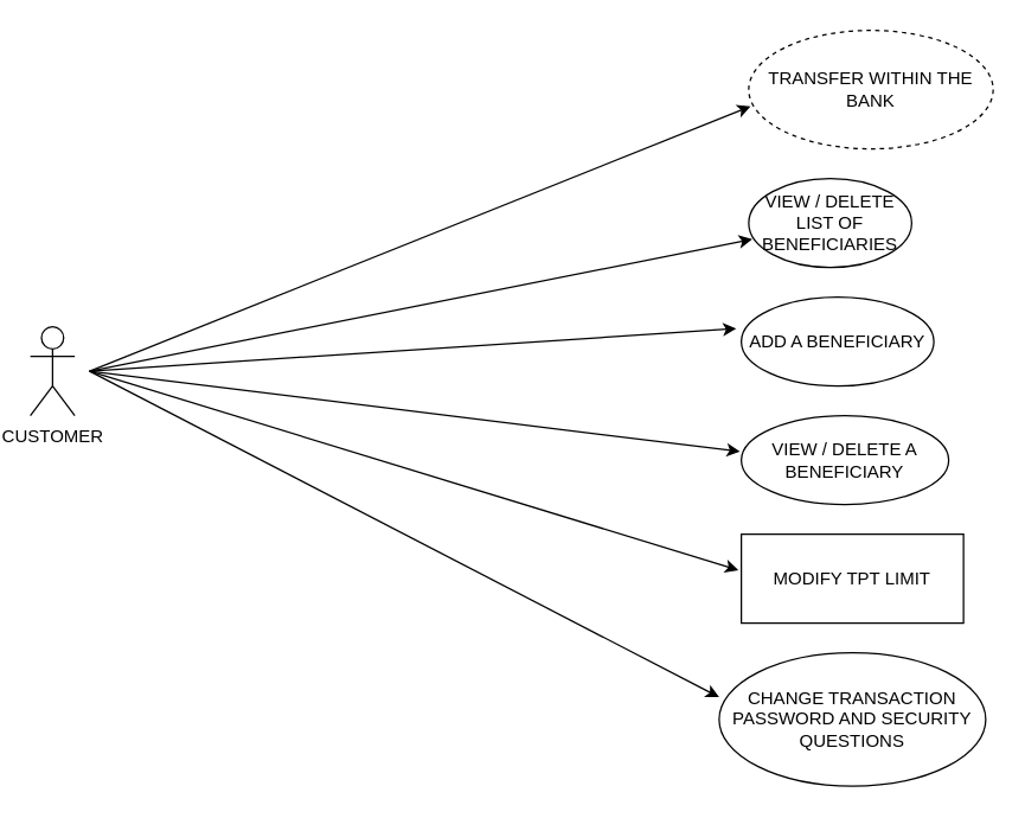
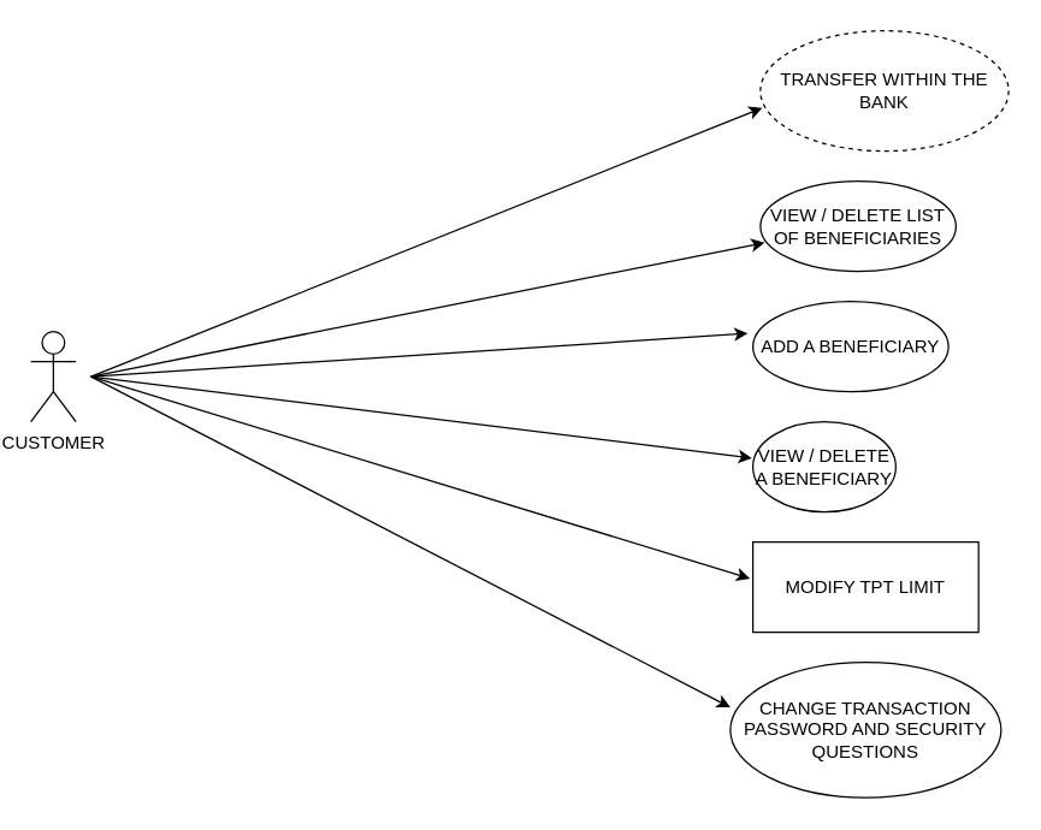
  <mxCell id="0" />
  <mxCell id="1" parent="0" />
  <mxCell id="2" value="CUSTOMER" style="shape=umlActor;verticalLabelPosition=bottom;verticalAlign=top;html=1;outlineConnect=0;" vertex="1" parent="1"><mxGeometry x="20" y="220" width="30" height="60" as="geometry" /></mxCell>
  <mxCell id="3" value="TRANSFER WITHIN THE BANK" style="ellipse;whiteSpace=wrap;html=1;dashed=1;" vertex="1" parent="1"><mxGeometry x="505" y="20" width="165" height="80" as="geometry" /></mxCell>
- <mxCell id="4" value="VIEW / DELETE A BENEFICIARY" style="ellipse;whiteSpace=wrap;html=1;" vertex="1" parent="1"><mxGeometry x="500" y="280" width="140" height="60" as="geometry" /></mxCell>
+ <mxCell id="4" value="VIEW / DELETE A BENEFICIARY" style="ellipse;whiteSpace=wrap;html=1;" vertex="1" parent="1"><mxGeometry x="500" y="280" width="95" height="60" as="geometry" /></mxCell>
  <mxCell id="5" value="ADD A BENEFICIARY" style="ellipse;whiteSpace=wrap;html=1;" vertex="1" parent="1"><mxGeometry x="500" y="200" width="130" height="60" as="geometry" /></mxCell>
- <mxCell id="6" value="VIEW / DELETE LIST OF BENEFICIARIES" style="ellipse;whiteSpace=wrap;html=1;" vertex="1" parent="1"><mxGeometry x="505" y="120" width="110" height="60" as="geometry" /></mxCell>
+ <mxCell id="6" value="VIEW / DELETE LIST OF BENEFICIARIES" style="ellipse;whiteSpace=wrap;html=1;" vertex="1" parent="1"><mxGeometry x="505" y="120" width="130" height="60" as="geometry" /></mxCell>
  <mxCell id="7" value="" style="endArrow=classic;html=1;rounded=0;entryX=-0.026;entryY=0.354;entryDx=0;entryDy=0;entryPerimeter=0;" edge="1" parent="1" target="5"><mxGeometry width="50" height="50" relative="1" as="geometry"><mxPoint x="60" y="250" as="sourcePoint" /><mxPoint x="410" y="190" as="targetPoint" /></mxGeometry></mxCell>
  <mxCell id="8" value="" style="endArrow=classic;html=1;rounded=0;entryX=-0.006;entryY=0.404;entryDx=0;entryDy=0;entryPerimeter=0;" edge="1" parent="1" target="4"><mxGeometry width="50" height="50" relative="1" as="geometry"><mxPoint x="60" y="250" as="sourcePoint" /><mxPoint x="410" y="190" as="targetPoint" /></mxGeometry></mxCell>
  <mxCell id="9" value="CHANGE TRANSACTION PASSWORD AND SECURITY QUESTIONS" style="ellipse;whiteSpace=wrap;html=1;" vertex="1" parent="1"><mxGeometry x="485" y="440" width="180" height="90" as="geometry" /></mxCell>
  <mxCell id="10" value="MODIFY TPT LIMIT" style="whiteSpace=wrap;html=1;rounded=0;" vertex="1" parent="1"><mxGeometry x="500" y="360" width="150" height="60" as="geometry" /></mxCell>
  <mxCell id="11" value="" style="endArrow=classic;html=1;rounded=0;entryX=0.008;entryY=0.64;entryDx=0;entryDy=0;entryPerimeter=0;" edge="1" parent="1" target="3"><mxGeometry width="50" height="50" relative="1" as="geometry"><mxPoint x="60" y="250" as="sourcePoint" /><mxPoint x="500" y="160" as="targetPoint" /></mxGeometry></mxCell>
  <mxCell id="12" value="" style="endArrow=classic;html=1;rounded=0;entryX=0.022;entryY=0.682;entryDx=0;entryDy=0;entryPerimeter=0;" edge="1" parent="1" target="6"><mxGeometry width="50" height="50" relative="1" as="geometry"><mxPoint x="60" y="250" as="sourcePoint" /><mxPoint x="510" y="170" as="targetPoint" /></mxGeometry></mxCell>
  <mxCell id="13" value="" style="endArrow=classic;html=1;rounded=0;entryX=-0.013;entryY=0.404;entryDx=0;entryDy=0;entryPerimeter=0;" edge="1" parent="1" target="10"><mxGeometry width="50" height="50" relative="1" as="geometry"><mxPoint x="60" y="250" as="sourcePoint" /><mxPoint x="520" y="180" as="targetPoint" /></mxGeometry></mxCell>
  <mxCell id="14" value="" style="endArrow=classic;html=1;rounded=0;entryX=0;entryY=0.333;entryDx=0;entryDy=0;entryPerimeter=0;" edge="1" parent="1" target="9"><mxGeometry width="50" height="50" relative="1" as="geometry"><mxPoint x="60" y="250" as="sourcePoint" /><mxPoint x="370" y="470" as="targetPoint" /></mxGeometry></mxCell>
